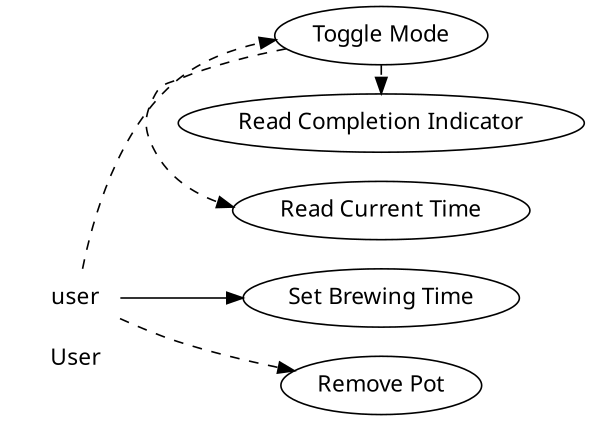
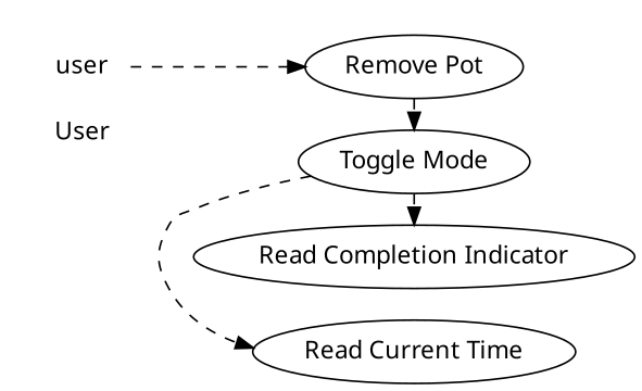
  digraph {
    fontname="Noto Sans"
    labelloc=b
    rankdir=LR
    node [fontname="Noto Sans" shape=ellipse style=solid]
    edge [fontname="Noto Sans" style=dashed]
    n1 [label="Toggle Mode"]
-   n2 [label="Set Brewing Time"]
    n3 [label="Read Current Time"]
    n4 [label="Read Completion Indicator"]
    n5 [label="Remove Pot"]
    user [peripheries=0 shape=plaintext style=""]
    subgraph sub_1 {
      rank=same
      n1
-     n2
      n3
      n4
      n5
    }
    subgraph cluster_2 {
      label=User
      peripheries=0
      user
    }
    n1 -> n3
    n1 -> n4
-   user -> n1
-   user -> n2 [style=solid]
+   n5 -> n1
    user -> n5
  }
